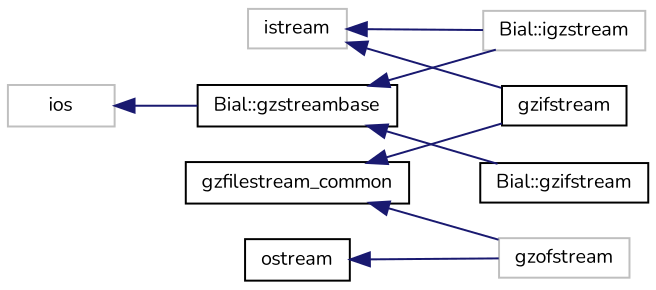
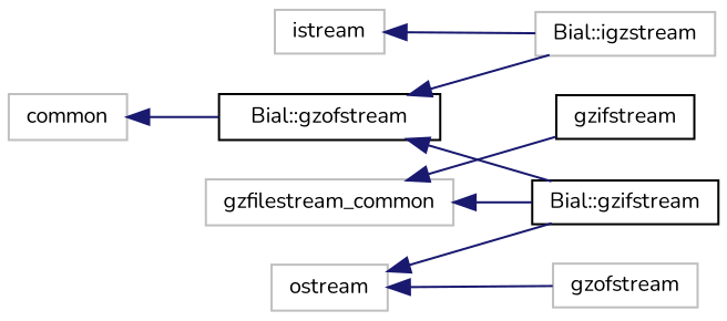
  digraph {
    fontname=Nunito
    rankdir=LR
    node [color=grey75 fillcolor=white fontname=Nunito fontsize=10 shape=record style=filled]
    edge [color=midnightblue dir=back fontname=Nunito fontsize=10 labelfontname=Helvetica labelfontsize=10 style=solid]
-   n1 [height=0.2 label=ios width=0.4]
-   n2 [color=black height=0.2 label="Bial::gzstreambase" width=0.4]
+   n1 [height=0.2 label=common width=0.4]
+   n2 [color=black height=0.2 label="Bial::gzofstream" width=0.4]
    n3 [height=0.2 label="Bial::igzstream" width=0.4]
    n4 [color=black height=0.2 label="Bial::gzifstream" width=0.4]
-   n5 [color=black height=0.2 label=gzfilestream_common width=0.4]
+   n5 [height=0.2 label=gzfilestream_common width=0.4]
    n6 [color=black height=0.2 label=gzifstream width=0.4]
    n7 [height=0.2 label=gzofstream width=0.4]
    n8 [height=0.2 label=istream width=0.4]
-   n9 [color=black height=0.2 label=ostream width=0.4]
+   n9 [height=0.2 label=ostream width=0.4]
    n1 -> n2
    n2 -> n3
    n2 -> n4
    n5 -> n6
-   n5 -> n7
+   n5 -> n4
    n8 -> n3
-   n8 -> n6
+   n9 -> n4
    n9 -> n7
  }
